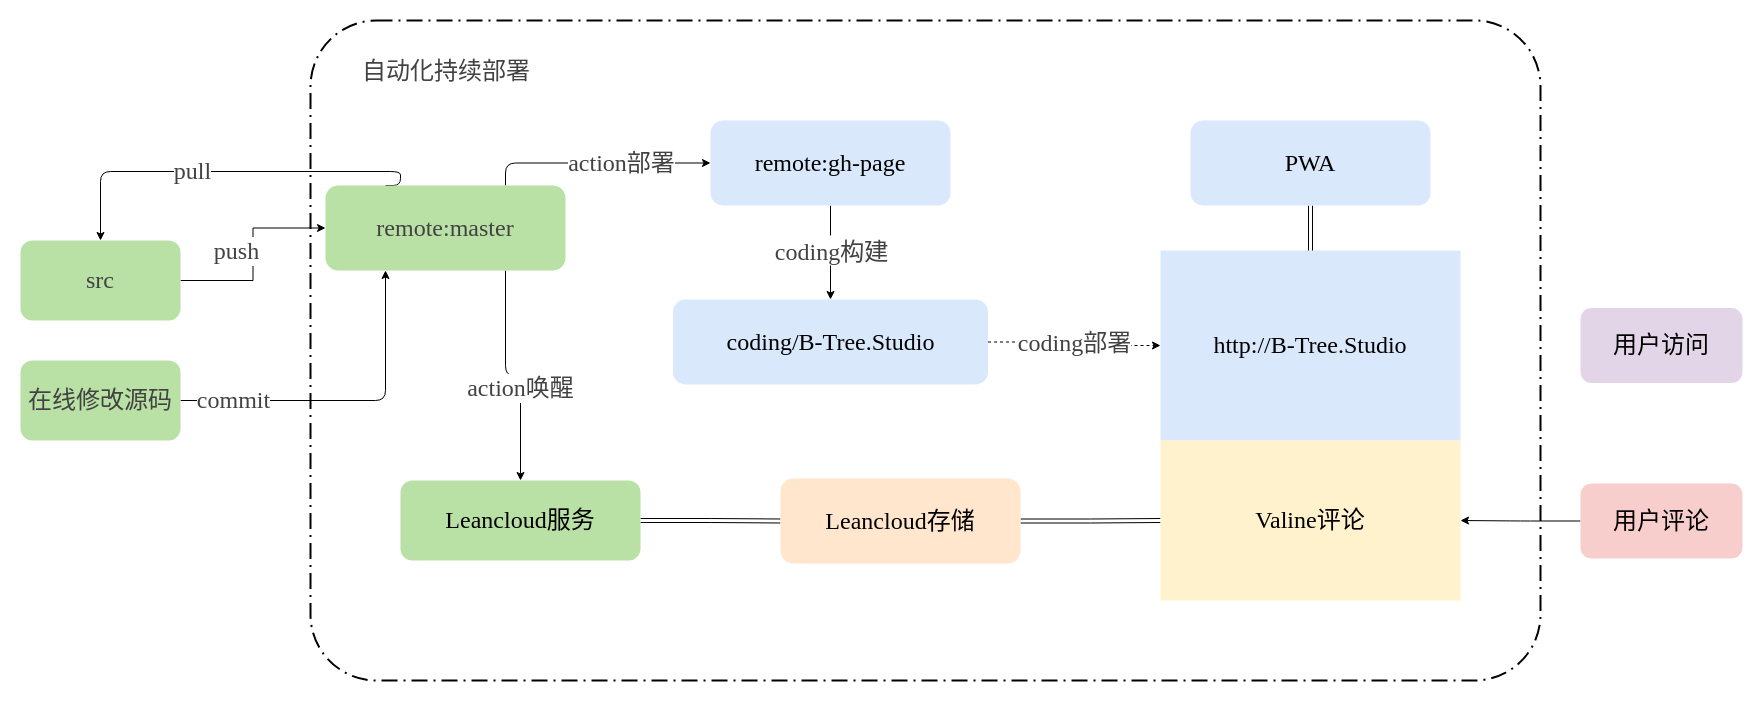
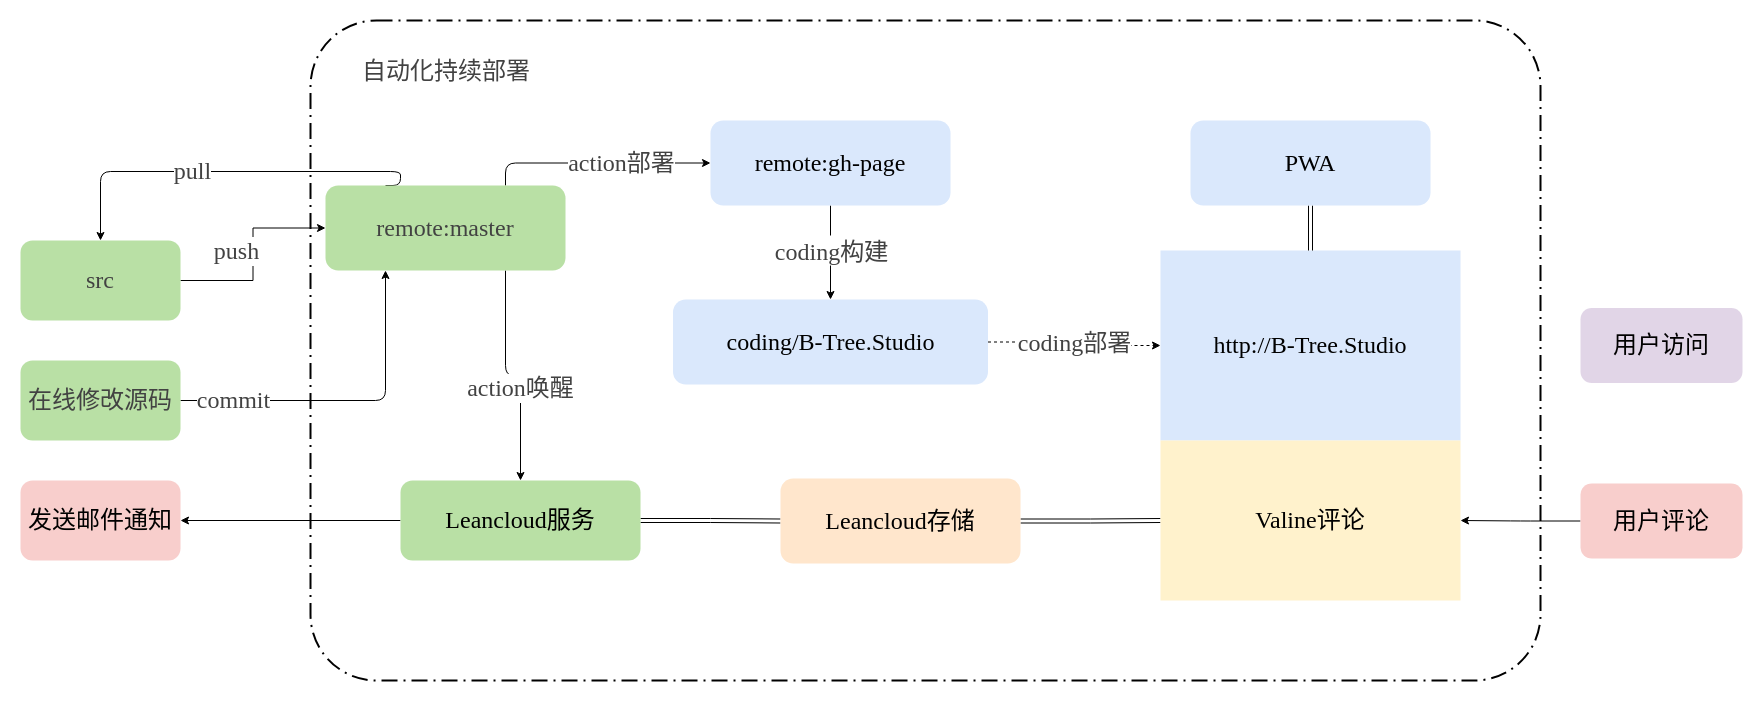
  <mxCell id="0" />
  <mxCell id="1" parent="0" />
  <mxCell id="2" value="自动化持续部署" style="rounded=1;arcSize=10;dashed=1;strokeColor=#000000;fillColor=none;gradientColor=none;dashPattern=8 3 1 3;strokeWidth=2;glass=0;comic=0;fontFamily=PingFang SC;fontSize=24;fontColor=#424242;html=1;align=left;verticalAlign=top;spacingTop=30;spacingLeft=50;" parent="1" vertex="1"><mxGeometry x="310" y="20" width="1230" height="660" as="geometry" /></mxCell>
  <mxCell id="3" value="" style="edgeStyle=orthogonalEdgeStyle;rounded=0;orthogonalLoop=1;jettySize=auto;html=1;fontFamily=PingFang SC;fontSize=24;fontColor=#424242;" parent="1" source="5" target="12" edge="1"><mxGeometry relative="1" as="geometry" /></mxCell>
  <mxCell id="4" value="push" style="text;html=1;resizable=0;points=[];align=center;verticalAlign=middle;labelBackgroundColor=#ffffff;fontSize=24;fontFamily=PingFang SC;fontColor=#424242;" parent="3" vertex="1" connectable="0"><mxGeometry x="0.02" y="-1" relative="1" as="geometry"><mxPoint x="-18" y="-1" as="offset" /></mxGeometry></mxCell>
  <mxCell id="5" value="src" style="rounded=1;whiteSpace=wrap;html=1;fillColor=#B9E0A5;strokeColor=none;comic=0;glass=0;fontFamily=PingFang SC;fontSize=24;labelBackgroundColor=none;labelBorderColor=none;fontColor=#424242;" parent="1" vertex="1"><mxGeometry x="20" y="240" width="160" height="80" as="geometry" /></mxCell>
  <mxCell id="6" value="" style="edgeStyle=orthogonalEdgeStyle;rounded=1;orthogonalLoop=1;jettySize=auto;html=1;fontFamily=PingFang SC;fontSize=24;fontColor=#424242;entryX=0;entryY=0.5;entryDx=0;entryDy=0;exitX=0.75;exitY=0;exitDx=0;exitDy=0;" parent="1" source="12" target="15" edge="1"><mxGeometry relative="1" as="geometry" /></mxCell>
  <mxCell id="7" value="action部署" style="text;html=1;resizable=0;points=[];align=center;verticalAlign=middle;labelBackgroundColor=#ffffff;fontSize=24;fontFamily=PingFang SC;fontColor=#424242;" parent="6" vertex="1" connectable="0"><mxGeometry x="-0.057" y="-2" relative="1" as="geometry"><mxPoint x="31" y="-2" as="offset" /></mxGeometry></mxCell>
  <mxCell id="8" value="" style="edgeStyle=orthogonalEdgeStyle;rounded=1;orthogonalLoop=1;jettySize=auto;html=1;entryX=0.5;entryY=0;entryDx=0;entryDy=0;fontFamily=PingFang SC;fontSize=24;fontColor=#424242;exitX=0.25;exitY=0;exitDx=0;exitDy=0;" parent="1" source="12" target="5" edge="1"><mxGeometry relative="1" as="geometry"><mxPoint x="240" y="190" as="sourcePoint" /><Array as="points"><mxPoint x="400" y="171" /><mxPoint x="100" y="171" /></Array></mxGeometry></mxCell>
  <mxCell id="9" value="pull" style="text;html=1;resizable=0;points=[];align=center;verticalAlign=middle;labelBackgroundColor=#ffffff;fontSize=24;fontFamily=PingFang SC;fontColor=#424242;" parent="8" vertex="1" connectable="0"><mxGeometry x="0.043" relative="1" as="geometry"><mxPoint x="-30" y="-0.5" as="offset" /></mxGeometry></mxCell>
  <mxCell id="10" style="edgeStyle=orthogonalEdgeStyle;rounded=1;orthogonalLoop=1;jettySize=auto;html=1;exitX=0.75;exitY=1;exitDx=0;exitDy=0;entryX=0.5;entryY=0;entryDx=0;entryDy=0;fontFamily=PingFang SC;fontSize=24;fontColor=#424242;" parent="1" source="12" target="18" edge="1"><mxGeometry relative="1" as="geometry" /></mxCell>
  <mxCell id="11" value="action唤醒" style="text;html=1;resizable=0;points=[];align=center;verticalAlign=middle;labelBackgroundColor=#ffffff;fontSize=24;fontFamily=PingFang SC;fontColor=#424242;" parent="10" vertex="1" connectable="0"><mxGeometry x="0.58" y="1" relative="1" as="geometry"><mxPoint x="-1.5" y="-45.5" as="offset" /></mxGeometry></mxCell>
  <mxCell id="12" value="remote:master" style="rounded=1;whiteSpace=wrap;html=1;fillColor=#B9E0A5;strokeColor=none;comic=0;glass=0;fontFamily=PingFang SC;fontSize=24;labelBackgroundColor=none;labelBorderColor=none;fontColor=#424242;" parent="1" vertex="1"><mxGeometry x="325" y="185" width="240" height="85" as="geometry" /></mxCell>
  <mxCell id="13" value="" style="edgeStyle=orthogonalEdgeStyle;rounded=0;orthogonalLoop=1;jettySize=auto;html=1;fontFamily=PingFang SC;fontSize=24;fontColor=#424242;" parent="1" source="15" target="23" edge="1"><mxGeometry relative="1" as="geometry" /></mxCell>
  <mxCell id="14" value="coding构建" style="text;resizable=0;points=[];align=center;verticalAlign=middle;labelBackgroundColor=#ffffff;fontSize=24;fontFamily=PingFang SC;fontColor=#424242;" parent="13" vertex="1" connectable="0"><mxGeometry x="-0.067" y="1" relative="1" as="geometry"><mxPoint y="-1" as="offset" /></mxGeometry></mxCell>
  <mxCell id="15" value="remote:gh-page" style="rounded=1;whiteSpace=wrap;html=1;fillColor=#dae8fc;strokeColor=none;comic=0;glass=0;fontFamily=PingFang SC;fontSize=24;labelBackgroundColor=none;labelBorderColor=none;" parent="1" vertex="1"><mxGeometry x="710" y="120" width="240" height="85" as="geometry" /></mxCell>
+ <mxCell id="16" style="edgeStyle=orthogonalEdgeStyle;rounded=1;orthogonalLoop=1;jettySize=auto;html=1;exitX=0;exitY=0.5;exitDx=0;exitDy=0;entryX=1;entryY=0.5;entryDx=0;entryDy=0;startArrow=none;startFill=0;fontFamily=PingFang SC;fontSize=24;fontColor=#424242;" parent="1" source="18" target="19" edge="1"><mxGeometry relative="1" as="geometry" /></mxCell>
  <mxCell id="17" style="edgeStyle=orthogonalEdgeStyle;rounded=1;orthogonalLoop=1;jettySize=auto;html=1;exitX=1;exitY=0.5;exitDx=0;exitDy=0;entryX=0;entryY=0.5;entryDx=0;entryDy=0;startArrow=none;startFill=0;fontFamily=PingFang SC;fontSize=24;fontColor=#424242;shape=link;" parent="1" source="18" target="21" edge="1"><mxGeometry relative="1" as="geometry" /></mxCell>
  <mxCell id="18" value="Leancloud服务" style="rounded=1;whiteSpace=wrap;html=1;fillColor=#b9e0a5;strokeColor=none;comic=0;glass=0;fontFamily=PingFang SC;fontSize=24;labelBackgroundColor=none;labelBorderColor=none;" parent="1" vertex="1"><mxGeometry x="400" y="480" width="240" height="80" as="geometry" /></mxCell>
+ <mxCell id="19" value="发送邮件通知" style="rounded=1;whiteSpace=wrap;html=1;fillColor=#f8cecc;strokeColor=none;comic=0;glass=0;fontFamily=PingFang SC;fontSize=24;labelBackgroundColor=none;labelBorderColor=none;" parent="1" vertex="1"><mxGeometry x="20" y="480" width="160" height="80" as="geometry" /></mxCell>
  <mxCell id="20" style="edgeStyle=orthogonalEdgeStyle;rounded=0;orthogonalLoop=1;jettySize=auto;html=1;exitX=1;exitY=0.5;exitDx=0;exitDy=0;entryX=0;entryY=0.5;entryDx=0;entryDy=0;fontFamily=PingFang SC;fontSize=24;fontColor=#424242;startArrow=classic;startFill=1;shape=link;" parent="1" source="21" target="28" edge="1"><mxGeometry relative="1" as="geometry" /></mxCell>
  <mxCell id="21" value="Leancloud存储" style="rounded=1;whiteSpace=wrap;html=1;fillColor=#ffe6cc;strokeColor=none;comic=0;glass=0;fontFamily=PingFang SC;fontSize=24;labelBackgroundColor=none;labelBorderColor=none;" parent="1" vertex="1"><mxGeometry x="780" y="478" width="240" height="85" as="geometry" /></mxCell>
  <mxCell id="22" value="coding部署" style="edgeStyle=orthogonalEdgeStyle;rounded=0;orthogonalLoop=1;jettySize=auto;html=1;fontFamily=PingFang SC;fontSize=24;fontColor=#424242;dashed=1;" parent="1" source="23" target="24" edge="1"><mxGeometry relative="1" as="geometry" /></mxCell>
  <mxCell id="23" value="coding/B-Tree.Studio" style="rounded=1;whiteSpace=wrap;html=1;fillColor=#dae8fc;strokeColor=none;comic=0;glass=0;fontFamily=PingFang SC;fontSize=24;labelBackgroundColor=none;labelBorderColor=none;" parent="1" vertex="1"><mxGeometry x="672.5" y="299" width="315" height="85" as="geometry" /></mxCell>
  <mxCell id="24" value="http://B-Tree.Studio" style="rounded=0;whiteSpace=wrap;html=1;fillColor=#dae8fc;strokeColor=none;comic=0;glass=0;fontFamily=PingFang SC;fontSize=24;labelBackgroundColor=none;labelBorderColor=none;" parent="1" vertex="1"><mxGeometry x="1160" y="250" width="300" height="190" as="geometry" /></mxCell>
  <mxCell id="25" style="edgeStyle=orthogonalEdgeStyle;rounded=1;orthogonalLoop=1;jettySize=auto;html=1;exitX=1;exitY=0.5;exitDx=0;exitDy=0;entryX=0.25;entryY=1;entryDx=0;entryDy=0;fontFamily=PingFang SC;fontSize=24;fontColor=#424242;" parent="1" source="27" target="12" edge="1"><mxGeometry relative="1" as="geometry" /></mxCell>
  <mxCell id="26" value="commit" style="text;html=1;resizable=0;points=[];align=center;verticalAlign=middle;labelBackgroundColor=#ffffff;fontSize=24;fontFamily=PingFang SC;fontColor=#424242;" parent="25" vertex="1" connectable="0"><mxGeometry x="-0.712" relative="1" as="geometry"><mxPoint x="4.5" y="-1" as="offset" /></mxGeometry></mxCell>
  <mxCell id="27" value="在线修改源码" style="rounded=1;whiteSpace=wrap;html=1;fillColor=#B9E0A5;strokeColor=none;comic=0;glass=0;fontFamily=PingFang SC;fontSize=24;labelBackgroundColor=none;labelBorderColor=none;fontColor=#424242;" parent="1" vertex="1"><mxGeometry x="20" y="360" width="160" height="80" as="geometry" /></mxCell>
  <mxCell id="28" value="Valine评论" style="rounded=0;whiteSpace=wrap;html=1;fillColor=#fff2cc;strokeColor=none;comic=0;glass=0;fontFamily=PingFang SC;fontSize=24;labelBackgroundColor=none;labelBorderColor=none;" parent="1" vertex="1"><mxGeometry x="1160" y="440" width="300" height="160" as="geometry" /></mxCell>
  <mxCell id="29" style="edgeStyle=orthogonalEdgeStyle;rounded=1;orthogonalLoop=1;jettySize=auto;html=1;exitX=0;exitY=0.5;exitDx=0;exitDy=0;startArrow=none;startFill=0;fontFamily=PingFang SC;fontSize=24;fontColor=#424242;" parent="1" source="30" target="28" edge="1"><mxGeometry relative="1" as="geometry" /></mxCell>
  <mxCell id="30" value="用户评论" style="rounded=1;whiteSpace=wrap;html=1;fillColor=#f8cecc;strokeColor=none;comic=0;glass=0;fontFamily=PingFang SC;fontSize=24;labelBackgroundColor=none;labelBorderColor=none;" parent="1" vertex="1"><mxGeometry x="1580" y="483" width="162" height="75" as="geometry" /></mxCell>
  <mxCell id="31" value="用户访问" style="rounded=1;whiteSpace=wrap;html=1;fillColor=#e1d5e7;strokeColor=none;comic=0;glass=0;fontFamily=PingFang SC;fontSize=24;labelBackgroundColor=none;labelBorderColor=none;" parent="1" vertex="1"><mxGeometry x="1580" y="307.5" width="162" height="75" as="geometry" /></mxCell>
  <mxCell id="32" style="edgeStyle=orthogonalEdgeStyle;shape=link;rounded=1;orthogonalLoop=1;jettySize=auto;html=1;exitX=0.5;exitY=1;exitDx=0;exitDy=0;entryX=0.5;entryY=0;entryDx=0;entryDy=0;startArrow=none;startFill=0;fontFamily=PingFang SC;fontSize=24;fontColor=#424242;" parent="1" source="33" target="24" edge="1"><mxGeometry relative="1" as="geometry" /></mxCell>
  <mxCell id="33" value="PWA" style="rounded=1;whiteSpace=wrap;html=1;fillColor=#dae8fc;strokeColor=none;comic=0;glass=0;fontFamily=PingFang SC;fontSize=24;labelBackgroundColor=none;labelBorderColor=none;" parent="1" vertex="1"><mxGeometry x="1190" y="120" width="240" height="85" as="geometry" /></mxCell>
